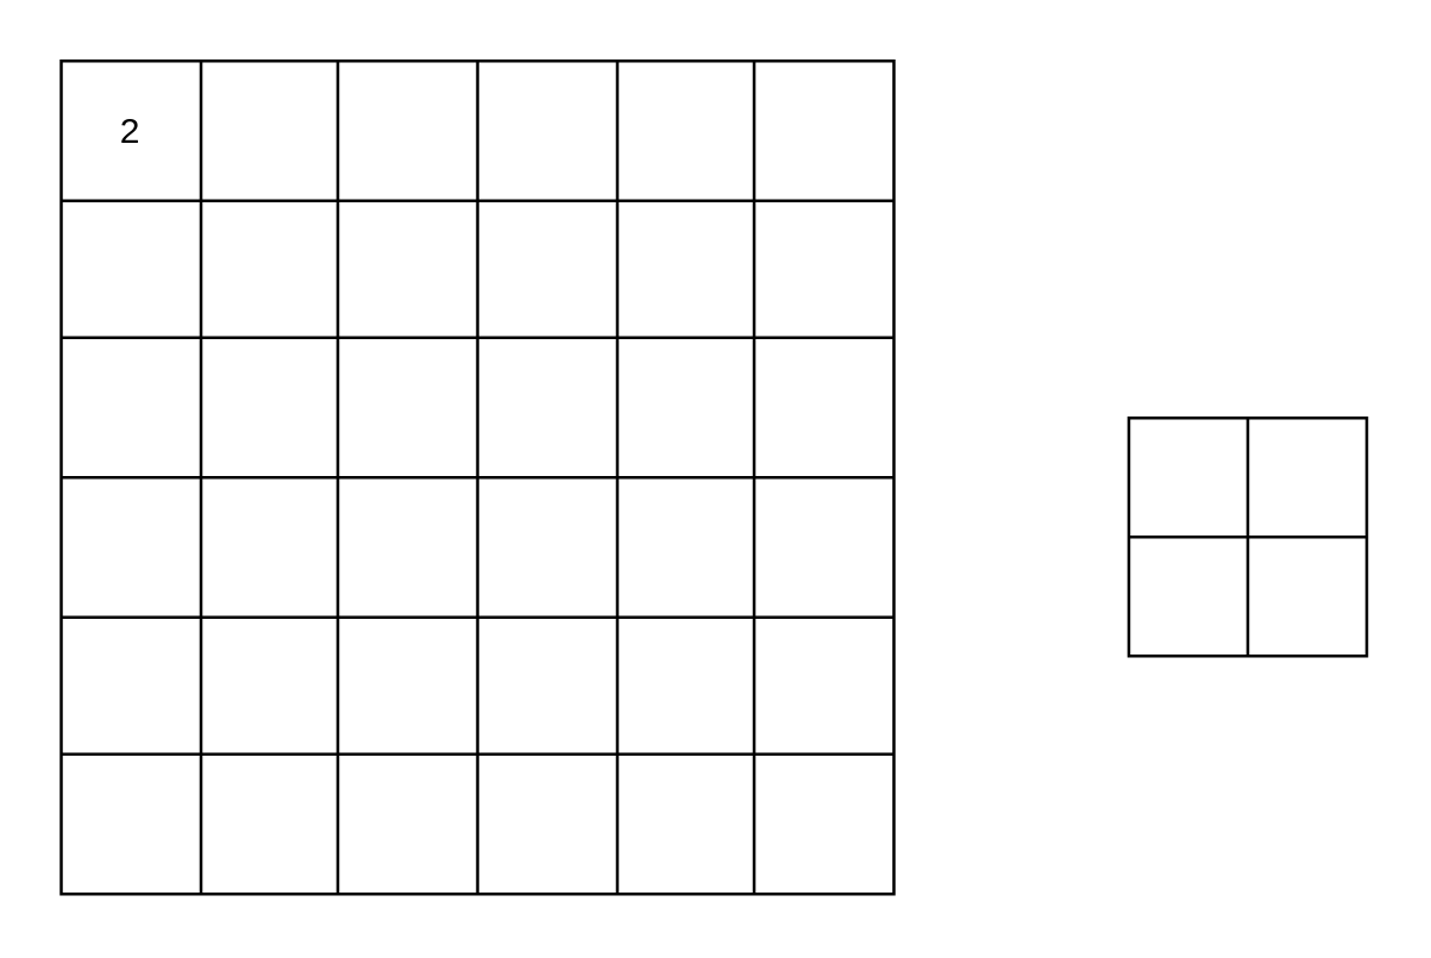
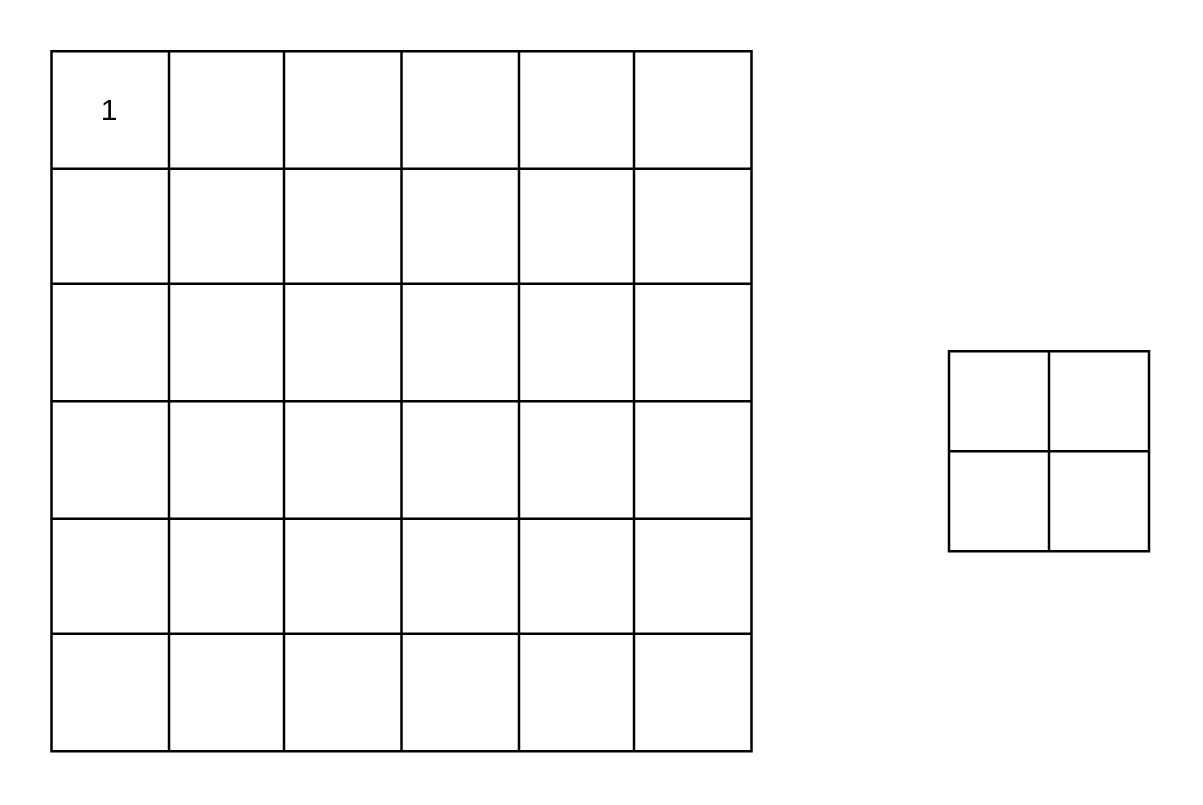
  <mxCell id="0" />
  <mxCell id="1" parent="0" />
  <mxCell id="2" value="" style="shape=table;startSize=0;container=1;collapsible=0;childLayout=tableLayout;" vertex="1" parent="1"><mxGeometry x="20" y="20" width="280" height="280" as="geometry" /></mxCell>
  <mxCell id="3" value="" style="shape=tableRow;horizontal=0;startSize=0;swimlaneHead=0;swimlaneBody=0;strokeColor=inherit;top=0;left=0;bottom=0;right=0;collapsible=0;dropTarget=0;fillColor=none;points=[[0,0.5],[1,0.5]];portConstraint=eastwest;" vertex="1" parent="2"><mxGeometry width="280" height="47" as="geometry" /></mxCell>
- <mxCell id="4" value="2" style="shape=partialRectangle;html=1;whiteSpace=wrap;connectable=0;strokeColor=inherit;overflow=hidden;fillColor=none;top=0;left=0;bottom=0;right=0;pointerEvents=1;" vertex="1" parent="3"><mxGeometry width="47" height="47" as="geometry"><mxRectangle width="47" height="47" as="alternateBounds" /></mxGeometry></mxCell>
+ <mxCell id="4" value="1" style="shape=partialRectangle;html=1;whiteSpace=wrap;connectable=0;strokeColor=inherit;overflow=hidden;fillColor=none;top=0;left=0;bottom=0;right=0;pointerEvents=1;" vertex="1" parent="3"><mxGeometry width="47" height="47" as="geometry"><mxRectangle width="47" height="47" as="alternateBounds" /></mxGeometry></mxCell>
  <mxCell id="5" value="" style="shape=partialRectangle;html=1;whiteSpace=wrap;connectable=0;strokeColor=inherit;overflow=hidden;fillColor=none;top=0;left=0;bottom=0;right=0;pointerEvents=1;" vertex="1" parent="3"><mxGeometry x="47" width="46" height="47" as="geometry"><mxRectangle width="46" height="47" as="alternateBounds" /></mxGeometry></mxCell>
  <mxCell id="6" value="" style="shape=partialRectangle;html=1;whiteSpace=wrap;connectable=0;strokeColor=inherit;overflow=hidden;fillColor=none;top=0;left=0;bottom=0;right=0;pointerEvents=1;" vertex="1" parent="3"><mxGeometry x="93" width="47" height="47" as="geometry"><mxRectangle width="47" height="47" as="alternateBounds" /></mxGeometry></mxCell>
  <mxCell id="7" value="" style="shape=partialRectangle;html=1;whiteSpace=wrap;connectable=0;strokeColor=inherit;overflow=hidden;fillColor=none;top=0;left=0;bottom=0;right=0;pointerEvents=1;" vertex="1" parent="3"><mxGeometry x="140" width="47" height="47" as="geometry"><mxRectangle width="47" height="47" as="alternateBounds" /></mxGeometry></mxCell>
  <mxCell id="8" value="" style="shape=partialRectangle;html=1;whiteSpace=wrap;connectable=0;strokeColor=inherit;overflow=hidden;fillColor=none;top=0;left=0;bottom=0;right=0;pointerEvents=1;" vertex="1" parent="3"><mxGeometry x="187" width="46" height="47" as="geometry"><mxRectangle width="46" height="47" as="alternateBounds" /></mxGeometry></mxCell>
  <mxCell id="9" value="" style="shape=partialRectangle;html=1;whiteSpace=wrap;connectable=0;strokeColor=inherit;overflow=hidden;fillColor=none;top=0;left=0;bottom=0;right=0;pointerEvents=1;" vertex="1" parent="3"><mxGeometry x="233" width="47" height="47" as="geometry"><mxRectangle width="47" height="47" as="alternateBounds" /></mxGeometry></mxCell>
  <mxCell id="10" value="" style="shape=tableRow;horizontal=0;startSize=0;swimlaneHead=0;swimlaneBody=0;strokeColor=inherit;top=0;left=0;bottom=0;right=0;collapsible=0;dropTarget=0;fillColor=none;points=[[0,0.5],[1,0.5]];portConstraint=eastwest;" vertex="1" parent="2"><mxGeometry y="47" width="280" height="46" as="geometry" /></mxCell>
  <mxCell id="11" value="" style="shape=partialRectangle;html=1;whiteSpace=wrap;connectable=0;strokeColor=inherit;overflow=hidden;fillColor=none;top=0;left=0;bottom=0;right=0;pointerEvents=1;" vertex="1" parent="10"><mxGeometry width="47" height="46" as="geometry"><mxRectangle width="47" height="46" as="alternateBounds" /></mxGeometry></mxCell>
  <mxCell id="12" value="" style="shape=partialRectangle;html=1;whiteSpace=wrap;connectable=0;strokeColor=inherit;overflow=hidden;fillColor=none;top=0;left=0;bottom=0;right=0;pointerEvents=1;" vertex="1" parent="10"><mxGeometry x="47" width="46" height="46" as="geometry"><mxRectangle width="46" height="46" as="alternateBounds" /></mxGeometry></mxCell>
  <mxCell id="13" value="" style="shape=partialRectangle;html=1;whiteSpace=wrap;connectable=0;strokeColor=inherit;overflow=hidden;fillColor=none;top=0;left=0;bottom=0;right=0;pointerEvents=1;" vertex="1" parent="10"><mxGeometry x="93" width="47" height="46" as="geometry"><mxRectangle width="47" height="46" as="alternateBounds" /></mxGeometry></mxCell>
  <mxCell id="14" value="" style="shape=partialRectangle;html=1;whiteSpace=wrap;connectable=0;strokeColor=inherit;overflow=hidden;fillColor=none;top=0;left=0;bottom=0;right=0;pointerEvents=1;" vertex="1" parent="10"><mxGeometry x="140" width="47" height="46" as="geometry"><mxRectangle width="47" height="46" as="alternateBounds" /></mxGeometry></mxCell>
  <mxCell id="15" value="" style="shape=partialRectangle;html=1;whiteSpace=wrap;connectable=0;strokeColor=inherit;overflow=hidden;fillColor=none;top=0;left=0;bottom=0;right=0;pointerEvents=1;" vertex="1" parent="10"><mxGeometry x="187" width="46" height="46" as="geometry"><mxRectangle width="46" height="46" as="alternateBounds" /></mxGeometry></mxCell>
  <mxCell id="16" value="" style="shape=partialRectangle;html=1;whiteSpace=wrap;connectable=0;strokeColor=inherit;overflow=hidden;fillColor=none;top=0;left=0;bottom=0;right=0;pointerEvents=1;" vertex="1" parent="10"><mxGeometry x="233" width="47" height="46" as="geometry"><mxRectangle width="47" height="46" as="alternateBounds" /></mxGeometry></mxCell>
  <mxCell id="17" value="" style="shape=tableRow;horizontal=0;startSize=0;swimlaneHead=0;swimlaneBody=0;strokeColor=inherit;top=0;left=0;bottom=0;right=0;collapsible=0;dropTarget=0;fillColor=none;points=[[0,0.5],[1,0.5]];portConstraint=eastwest;" vertex="1" parent="2"><mxGeometry y="93" width="280" height="47" as="geometry" /></mxCell>
  <mxCell id="18" value="" style="shape=partialRectangle;html=1;whiteSpace=wrap;connectable=0;strokeColor=inherit;overflow=hidden;fillColor=none;top=0;left=0;bottom=0;right=0;pointerEvents=1;" vertex="1" parent="17"><mxGeometry width="47" height="47" as="geometry"><mxRectangle width="47" height="47" as="alternateBounds" /></mxGeometry></mxCell>
  <mxCell id="19" value="" style="shape=partialRectangle;html=1;whiteSpace=wrap;connectable=0;strokeColor=inherit;overflow=hidden;fillColor=none;top=0;left=0;bottom=0;right=0;pointerEvents=1;" vertex="1" parent="17"><mxGeometry x="47" width="46" height="47" as="geometry"><mxRectangle width="46" height="47" as="alternateBounds" /></mxGeometry></mxCell>
  <mxCell id="20" value="" style="shape=partialRectangle;html=1;whiteSpace=wrap;connectable=0;strokeColor=inherit;overflow=hidden;fillColor=none;top=0;left=0;bottom=0;right=0;pointerEvents=1;" vertex="1" parent="17"><mxGeometry x="93" width="47" height="47" as="geometry"><mxRectangle width="47" height="47" as="alternateBounds" /></mxGeometry></mxCell>
  <mxCell id="21" value="" style="shape=partialRectangle;html=1;whiteSpace=wrap;connectable=0;strokeColor=inherit;overflow=hidden;fillColor=none;top=0;left=0;bottom=0;right=0;pointerEvents=1;" vertex="1" parent="17"><mxGeometry x="140" width="47" height="47" as="geometry"><mxRectangle width="47" height="47" as="alternateBounds" /></mxGeometry></mxCell>
  <mxCell id="22" value="" style="shape=partialRectangle;html=1;whiteSpace=wrap;connectable=0;strokeColor=inherit;overflow=hidden;fillColor=none;top=0;left=0;bottom=0;right=0;pointerEvents=1;" vertex="1" parent="17"><mxGeometry x="187" width="46" height="47" as="geometry"><mxRectangle width="46" height="47" as="alternateBounds" /></mxGeometry></mxCell>
  <mxCell id="23" value="" style="shape=partialRectangle;html=1;whiteSpace=wrap;connectable=0;strokeColor=inherit;overflow=hidden;fillColor=none;top=0;left=0;bottom=0;right=0;pointerEvents=1;" vertex="1" parent="17"><mxGeometry x="233" width="47" height="47" as="geometry"><mxRectangle width="47" height="47" as="alternateBounds" /></mxGeometry></mxCell>
  <mxCell id="24" value="" style="shape=tableRow;horizontal=0;startSize=0;swimlaneHead=0;swimlaneBody=0;strokeColor=inherit;top=0;left=0;bottom=0;right=0;collapsible=0;dropTarget=0;fillColor=none;points=[[0,0.5],[1,0.5]];portConstraint=eastwest;" vertex="1" parent="2"><mxGeometry y="140" width="280" height="47" as="geometry" /></mxCell>
  <mxCell id="25" value="" style="shape=partialRectangle;html=1;whiteSpace=wrap;connectable=0;strokeColor=inherit;overflow=hidden;fillColor=none;top=0;left=0;bottom=0;right=0;pointerEvents=1;" vertex="1" parent="24"><mxGeometry width="47" height="47" as="geometry"><mxRectangle width="47" height="47" as="alternateBounds" /></mxGeometry></mxCell>
  <mxCell id="26" value="" style="shape=partialRectangle;html=1;whiteSpace=wrap;connectable=0;strokeColor=inherit;overflow=hidden;fillColor=none;top=0;left=0;bottom=0;right=0;pointerEvents=1;" vertex="1" parent="24"><mxGeometry x="47" width="46" height="47" as="geometry"><mxRectangle width="46" height="47" as="alternateBounds" /></mxGeometry></mxCell>
  <mxCell id="27" value="" style="shape=partialRectangle;html=1;whiteSpace=wrap;connectable=0;strokeColor=inherit;overflow=hidden;fillColor=none;top=0;left=0;bottom=0;right=0;pointerEvents=1;" vertex="1" parent="24"><mxGeometry x="93" width="47" height="47" as="geometry"><mxRectangle width="47" height="47" as="alternateBounds" /></mxGeometry></mxCell>
  <mxCell id="28" value="" style="shape=partialRectangle;html=1;whiteSpace=wrap;connectable=0;strokeColor=inherit;overflow=hidden;fillColor=none;top=0;left=0;bottom=0;right=0;pointerEvents=1;" vertex="1" parent="24"><mxGeometry x="140" width="47" height="47" as="geometry"><mxRectangle width="47" height="47" as="alternateBounds" /></mxGeometry></mxCell>
  <mxCell id="29" value="" style="shape=partialRectangle;html=1;whiteSpace=wrap;connectable=0;strokeColor=inherit;overflow=hidden;fillColor=none;top=0;left=0;bottom=0;right=0;pointerEvents=1;" vertex="1" parent="24"><mxGeometry x="187" width="46" height="47" as="geometry"><mxRectangle width="46" height="47" as="alternateBounds" /></mxGeometry></mxCell>
  <mxCell id="30" value="" style="shape=partialRectangle;html=1;whiteSpace=wrap;connectable=0;strokeColor=inherit;overflow=hidden;fillColor=none;top=0;left=0;bottom=0;right=0;pointerEvents=1;" vertex="1" parent="24"><mxGeometry x="233" width="47" height="47" as="geometry"><mxRectangle width="47" height="47" as="alternateBounds" /></mxGeometry></mxCell>
  <mxCell id="31" value="" style="shape=tableRow;horizontal=0;startSize=0;swimlaneHead=0;swimlaneBody=0;strokeColor=inherit;top=0;left=0;bottom=0;right=0;collapsible=0;dropTarget=0;fillColor=none;points=[[0,0.5],[1,0.5]];portConstraint=eastwest;" vertex="1" parent="2"><mxGeometry y="187" width="280" height="46" as="geometry" /></mxCell>
  <mxCell id="32" value="" style="shape=partialRectangle;html=1;whiteSpace=wrap;connectable=0;strokeColor=inherit;overflow=hidden;fillColor=none;top=0;left=0;bottom=0;right=0;pointerEvents=1;" vertex="1" parent="31"><mxGeometry width="47" height="46" as="geometry"><mxRectangle width="47" height="46" as="alternateBounds" /></mxGeometry></mxCell>
  <mxCell id="33" value="" style="shape=partialRectangle;html=1;whiteSpace=wrap;connectable=0;strokeColor=inherit;overflow=hidden;fillColor=none;top=0;left=0;bottom=0;right=0;pointerEvents=1;" vertex="1" parent="31"><mxGeometry x="47" width="46" height="46" as="geometry"><mxRectangle width="46" height="46" as="alternateBounds" /></mxGeometry></mxCell>
  <mxCell id="34" value="" style="shape=partialRectangle;html=1;whiteSpace=wrap;connectable=0;strokeColor=inherit;overflow=hidden;fillColor=none;top=0;left=0;bottom=0;right=0;pointerEvents=1;" vertex="1" parent="31"><mxGeometry x="93" width="47" height="46" as="geometry"><mxRectangle width="47" height="46" as="alternateBounds" /></mxGeometry></mxCell>
  <mxCell id="35" value="" style="shape=partialRectangle;html=1;whiteSpace=wrap;connectable=0;strokeColor=inherit;overflow=hidden;fillColor=none;top=0;left=0;bottom=0;right=0;pointerEvents=1;" vertex="1" parent="31"><mxGeometry x="140" width="47" height="46" as="geometry"><mxRectangle width="47" height="46" as="alternateBounds" /></mxGeometry></mxCell>
  <mxCell id="36" value="" style="shape=partialRectangle;html=1;whiteSpace=wrap;connectable=0;strokeColor=inherit;overflow=hidden;fillColor=none;top=0;left=0;bottom=0;right=0;pointerEvents=1;" vertex="1" parent="31"><mxGeometry x="187" width="46" height="46" as="geometry"><mxRectangle width="46" height="46" as="alternateBounds" /></mxGeometry></mxCell>
  <mxCell id="37" value="" style="shape=partialRectangle;html=1;whiteSpace=wrap;connectable=0;strokeColor=inherit;overflow=hidden;fillColor=none;top=0;left=0;bottom=0;right=0;pointerEvents=1;" vertex="1" parent="31"><mxGeometry x="233" width="47" height="46" as="geometry"><mxRectangle width="47" height="46" as="alternateBounds" /></mxGeometry></mxCell>
  <mxCell id="38" value="" style="shape=tableRow;horizontal=0;startSize=0;swimlaneHead=0;swimlaneBody=0;strokeColor=inherit;top=0;left=0;bottom=0;right=0;collapsible=0;dropTarget=0;fillColor=none;points=[[0,0.5],[1,0.5]];portConstraint=eastwest;" vertex="1" parent="2"><mxGeometry y="233" width="280" height="47" as="geometry" /></mxCell>
  <mxCell id="39" value="" style="shape=partialRectangle;html=1;whiteSpace=wrap;connectable=0;strokeColor=inherit;overflow=hidden;fillColor=none;top=0;left=0;bottom=0;right=0;pointerEvents=1;" vertex="1" parent="38"><mxGeometry width="47" height="47" as="geometry"><mxRectangle width="47" height="47" as="alternateBounds" /></mxGeometry></mxCell>
  <mxCell id="40" value="" style="shape=partialRectangle;html=1;whiteSpace=wrap;connectable=0;strokeColor=inherit;overflow=hidden;fillColor=none;top=0;left=0;bottom=0;right=0;pointerEvents=1;" vertex="1" parent="38"><mxGeometry x="47" width="46" height="47" as="geometry"><mxRectangle width="46" height="47" as="alternateBounds" /></mxGeometry></mxCell>
  <mxCell id="41" value="" style="shape=partialRectangle;html=1;whiteSpace=wrap;connectable=0;strokeColor=inherit;overflow=hidden;fillColor=none;top=0;left=0;bottom=0;right=0;pointerEvents=1;" vertex="1" parent="38"><mxGeometry x="93" width="47" height="47" as="geometry"><mxRectangle width="47" height="47" as="alternateBounds" /></mxGeometry></mxCell>
  <mxCell id="42" value="" style="shape=partialRectangle;html=1;whiteSpace=wrap;connectable=0;strokeColor=inherit;overflow=hidden;fillColor=none;top=0;left=0;bottom=0;right=0;pointerEvents=1;" vertex="1" parent="38"><mxGeometry x="140" width="47" height="47" as="geometry"><mxRectangle width="47" height="47" as="alternateBounds" /></mxGeometry></mxCell>
  <mxCell id="43" value="" style="shape=partialRectangle;html=1;whiteSpace=wrap;connectable=0;strokeColor=inherit;overflow=hidden;fillColor=none;top=0;left=0;bottom=0;right=0;pointerEvents=1;" vertex="1" parent="38"><mxGeometry x="187" width="46" height="47" as="geometry"><mxRectangle width="46" height="47" as="alternateBounds" /></mxGeometry></mxCell>
  <mxCell id="44" value="" style="shape=partialRectangle;html=1;whiteSpace=wrap;connectable=0;strokeColor=inherit;overflow=hidden;fillColor=none;top=0;left=0;bottom=0;right=0;pointerEvents=1;" vertex="1" parent="38"><mxGeometry x="233" width="47" height="47" as="geometry"><mxRectangle width="47" height="47" as="alternateBounds" /></mxGeometry></mxCell>
  <mxCell id="45" value="" style="shape=table;startSize=0;container=1;collapsible=0;childLayout=tableLayout;" vertex="1" parent="1"><mxGeometry x="379" y="140" width="80" height="80" as="geometry" /></mxCell>
  <mxCell id="46" value="" style="shape=tableRow;horizontal=0;startSize=0;swimlaneHead=0;swimlaneBody=0;strokeColor=inherit;top=0;left=0;bottom=0;right=0;collapsible=0;dropTarget=0;fillColor=none;points=[[0,0.5],[1,0.5]];portConstraint=eastwest;" vertex="1" parent="45"><mxGeometry width="80" height="40" as="geometry" /></mxCell>
  <mxCell id="47" value="" style="shape=partialRectangle;html=1;whiteSpace=wrap;connectable=0;strokeColor=inherit;overflow=hidden;fillColor=none;top=0;left=0;bottom=0;right=0;pointerEvents=1;" vertex="1" parent="46"><mxGeometry width="40" height="40" as="geometry"><mxRectangle width="40" height="40" as="alternateBounds" /></mxGeometry></mxCell>
  <mxCell id="48" value="" style="shape=partialRectangle;html=1;whiteSpace=wrap;connectable=0;strokeColor=inherit;overflow=hidden;fillColor=none;top=0;left=0;bottom=0;right=0;pointerEvents=1;" vertex="1" parent="46"><mxGeometry x="40" width="40" height="40" as="geometry"><mxRectangle width="40" height="40" as="alternateBounds" /></mxGeometry></mxCell>
  <mxCell id="49" value="" style="shape=tableRow;horizontal=0;startSize=0;swimlaneHead=0;swimlaneBody=0;strokeColor=inherit;top=0;left=0;bottom=0;right=0;collapsible=0;dropTarget=0;fillColor=none;points=[[0,0.5],[1,0.5]];portConstraint=eastwest;" vertex="1" parent="45"><mxGeometry y="40" width="80" height="40" as="geometry" /></mxCell>
  <mxCell id="50" value="" style="shape=partialRectangle;html=1;whiteSpace=wrap;connectable=0;strokeColor=inherit;overflow=hidden;fillColor=none;top=0;left=0;bottom=0;right=0;pointerEvents=1;" vertex="1" parent="49"><mxGeometry width="40" height="40" as="geometry"><mxRectangle width="40" height="40" as="alternateBounds" /></mxGeometry></mxCell>
  <mxCell id="51" value="" style="shape=partialRectangle;html=1;whiteSpace=wrap;connectable=0;strokeColor=inherit;overflow=hidden;fillColor=none;top=0;left=0;bottom=0;right=0;pointerEvents=1;" vertex="1" parent="49"><mxGeometry x="40" width="40" height="40" as="geometry"><mxRectangle width="40" height="40" as="alternateBounds" /></mxGeometry></mxCell>
